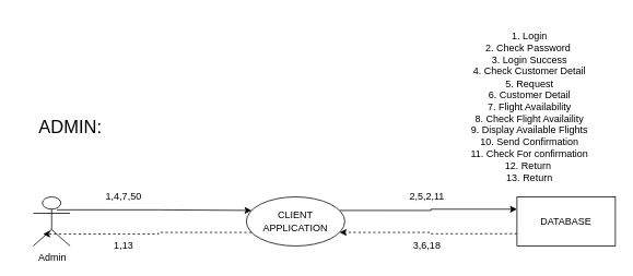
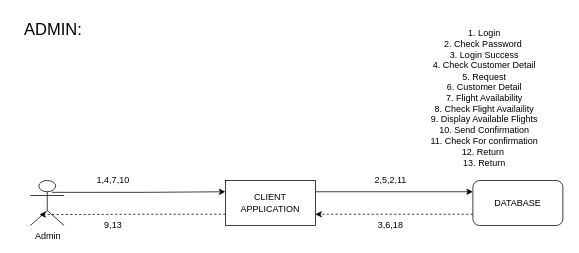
  <mxCell id="0" />
  <mxCell id="1" parent="0" />
  <mxCell id="2" value="Admin" style="shape=umlActor;verticalLabelPosition=bottom;verticalAlign=top;html=1;" vertex="1" parent="1"><mxGeometry x="40" y="240" width="45" height="60" as="geometry" /></mxCell>
  <mxCell id="3" style="edgeStyle=orthogonalEdgeStyle;rounded=0;orthogonalLoop=1;jettySize=auto;html=1;exitX=0.64;exitY=0.263;exitDx=0;exitDy=0;entryX=0;entryY=0.25;entryDx=0;entryDy=0;exitPerimeter=0;" edge="1" parent="1" source="2" target="6"><mxGeometry relative="1" as="geometry" /></mxCell>
  <mxCell id="4" style="edgeStyle=orthogonalEdgeStyle;rounded=0;orthogonalLoop=1;jettySize=auto;html=1;exitX=0;exitY=0.75;exitDx=0;exitDy=0;entryX=0.267;entryY=0.757;entryDx=0;entryDy=0;entryPerimeter=0;dashed=1;" edge="1" parent="1" source="6" target="2"><mxGeometry relative="1" as="geometry" /></mxCell>
  <mxCell id="5" style="edgeStyle=orthogonalEdgeStyle;rounded=0;orthogonalLoop=1;jettySize=auto;html=1;exitX=1;exitY=0.25;exitDx=0;exitDy=0;entryX=0;entryY=0.25;entryDx=0;entryDy=0;" edge="1" parent="1" source="6" target="8"><mxGeometry relative="1" as="geometry" /></mxCell>
- <mxCell id="6" value="CLIENT APPLICATION" style="ellipse;whiteSpace=wrap;html=1;" vertex="1" parent="1"><mxGeometry x="300" y="240" width="120" height="60" as="geometry" /></mxCell>
+ <mxCell id="6" value="CLIENT APPLICATION" style="rounded=0;whiteSpace=wrap;html=1;" vertex="1" parent="1"><mxGeometry x="300" y="240" width="120" height="60" as="geometry" /></mxCell>
  <mxCell id="7" style="edgeStyle=orthogonalEdgeStyle;rounded=0;orthogonalLoop=1;jettySize=auto;html=1;exitX=0;exitY=0.75;exitDx=0;exitDy=0;entryX=1;entryY=0.75;entryDx=0;entryDy=0;dashed=1;" edge="1" parent="1" source="8" target="6"><mxGeometry relative="1" as="geometry" /></mxCell>
- <mxCell id="8" value="DATABASE" style="rounded=0;whiteSpace=wrap;html=1;" vertex="1" parent="1"><mxGeometry x="630" y="240" width="120" height="60" as="geometry" /></mxCell>
+ <mxCell id="8" value="DATABASE" style="whiteSpace=wrap;html=1;rounded=1;" vertex="1" parent="1"><mxGeometry x="630" y="240" width="120" height="60" as="geometry" /></mxCell>
  <mxCell id="9" value="1. Login&lt;br&gt;2. Check Password&amp;nbsp;&lt;br&gt;3. Login Success&lt;br&gt;4. Check Customer Detail&lt;br&gt;5. Request&lt;br&gt;6. Customer Detail&lt;br&gt;7. Flight Availability&lt;br&gt;8. Check Flight Availaility&lt;br&gt;9. Display Available Flights&lt;br&gt;10. Send Confirmation&lt;br&gt;11. Check For confirmation&lt;br&gt;12. Return&amp;nbsp;&lt;br&gt;13. Return&lt;br&gt;" style="text;html=1;align=center;verticalAlign=middle;resizable=0;points=[];autosize=1;strokeColor=none;fillColor=none;" vertex="1" parent="1"><mxGeometry x="560" y="30" width="170" height="200" as="geometry" /></mxCell>
- <mxCell id="10" value="1,4,7,50" style="text;html=1;align=center;verticalAlign=middle;resizable=0;points=[];autosize=1;strokeColor=none;fillColor=none;" vertex="1" parent="1"><mxGeometry x="115" y="225" width="70" height="30" as="geometry" /></mxCell>
+ <mxCell id="10" value="1,4,7,10" style="text;html=1;align=center;verticalAlign=middle;resizable=0;points=[];autosize=1;strokeColor=none;fillColor=none;" vertex="1" parent="1"><mxGeometry x="115" y="225" width="70" height="30" as="geometry" /></mxCell>
  <mxCell id="11" value="2,5,2,11" style="text;html=1;align=center;verticalAlign=middle;resizable=0;points=[];autosize=1;strokeColor=none;fillColor=none;" vertex="1" parent="1"><mxGeometry x="485" y="225" width="70" height="30" as="geometry" /></mxCell>
  <mxCell id="12" value="3,6,18" style="text;html=1;align=center;verticalAlign=middle;resizable=0;points=[];autosize=1;strokeColor=none;fillColor=none;" vertex="1" parent="1"><mxGeometry x="490" y="285" width="60" height="30" as="geometry" /></mxCell>
- <mxCell id="13" value="1,13" style="text;html=1;align=center;verticalAlign=middle;resizable=0;points=[];autosize=1;strokeColor=none;fillColor=none;" vertex="1" parent="1"><mxGeometry x="125" y="285" width="50" height="30" as="geometry" /></mxCell>
- <mxCell id="14" value="&lt;font style=&quot;font-size: 22px;&quot;&gt;ADMIN:&lt;/font&gt;" style="text;html=1;align=center;verticalAlign=middle;resizable=0;points=[];autosize=1;strokeColor=none;fillColor=none;" vertex="1" parent="1"><mxGeometry x="35" y="135" width="100" height="40" as="geometry" /></mxCell>
+ <mxCell id="13" value="9,13" style="text;html=1;align=center;verticalAlign=middle;resizable=0;points=[];autosize=1;strokeColor=none;fillColor=none;" vertex="1" parent="1"><mxGeometry x="125" y="285" width="50" height="30" as="geometry" /></mxCell>
+ <mxCell id="14" value="&lt;font style=&quot;font-size: 22px;&quot;&gt;ADMIN:&lt;/font&gt;" style="text;html=1;align=center;verticalAlign=middle;resizable=0;points=[];autosize=1;strokeColor=none;fillColor=none;" vertex="1" parent="1"><mxGeometry x="20" y="20" width="100" height="40" as="geometry" /></mxCell>
